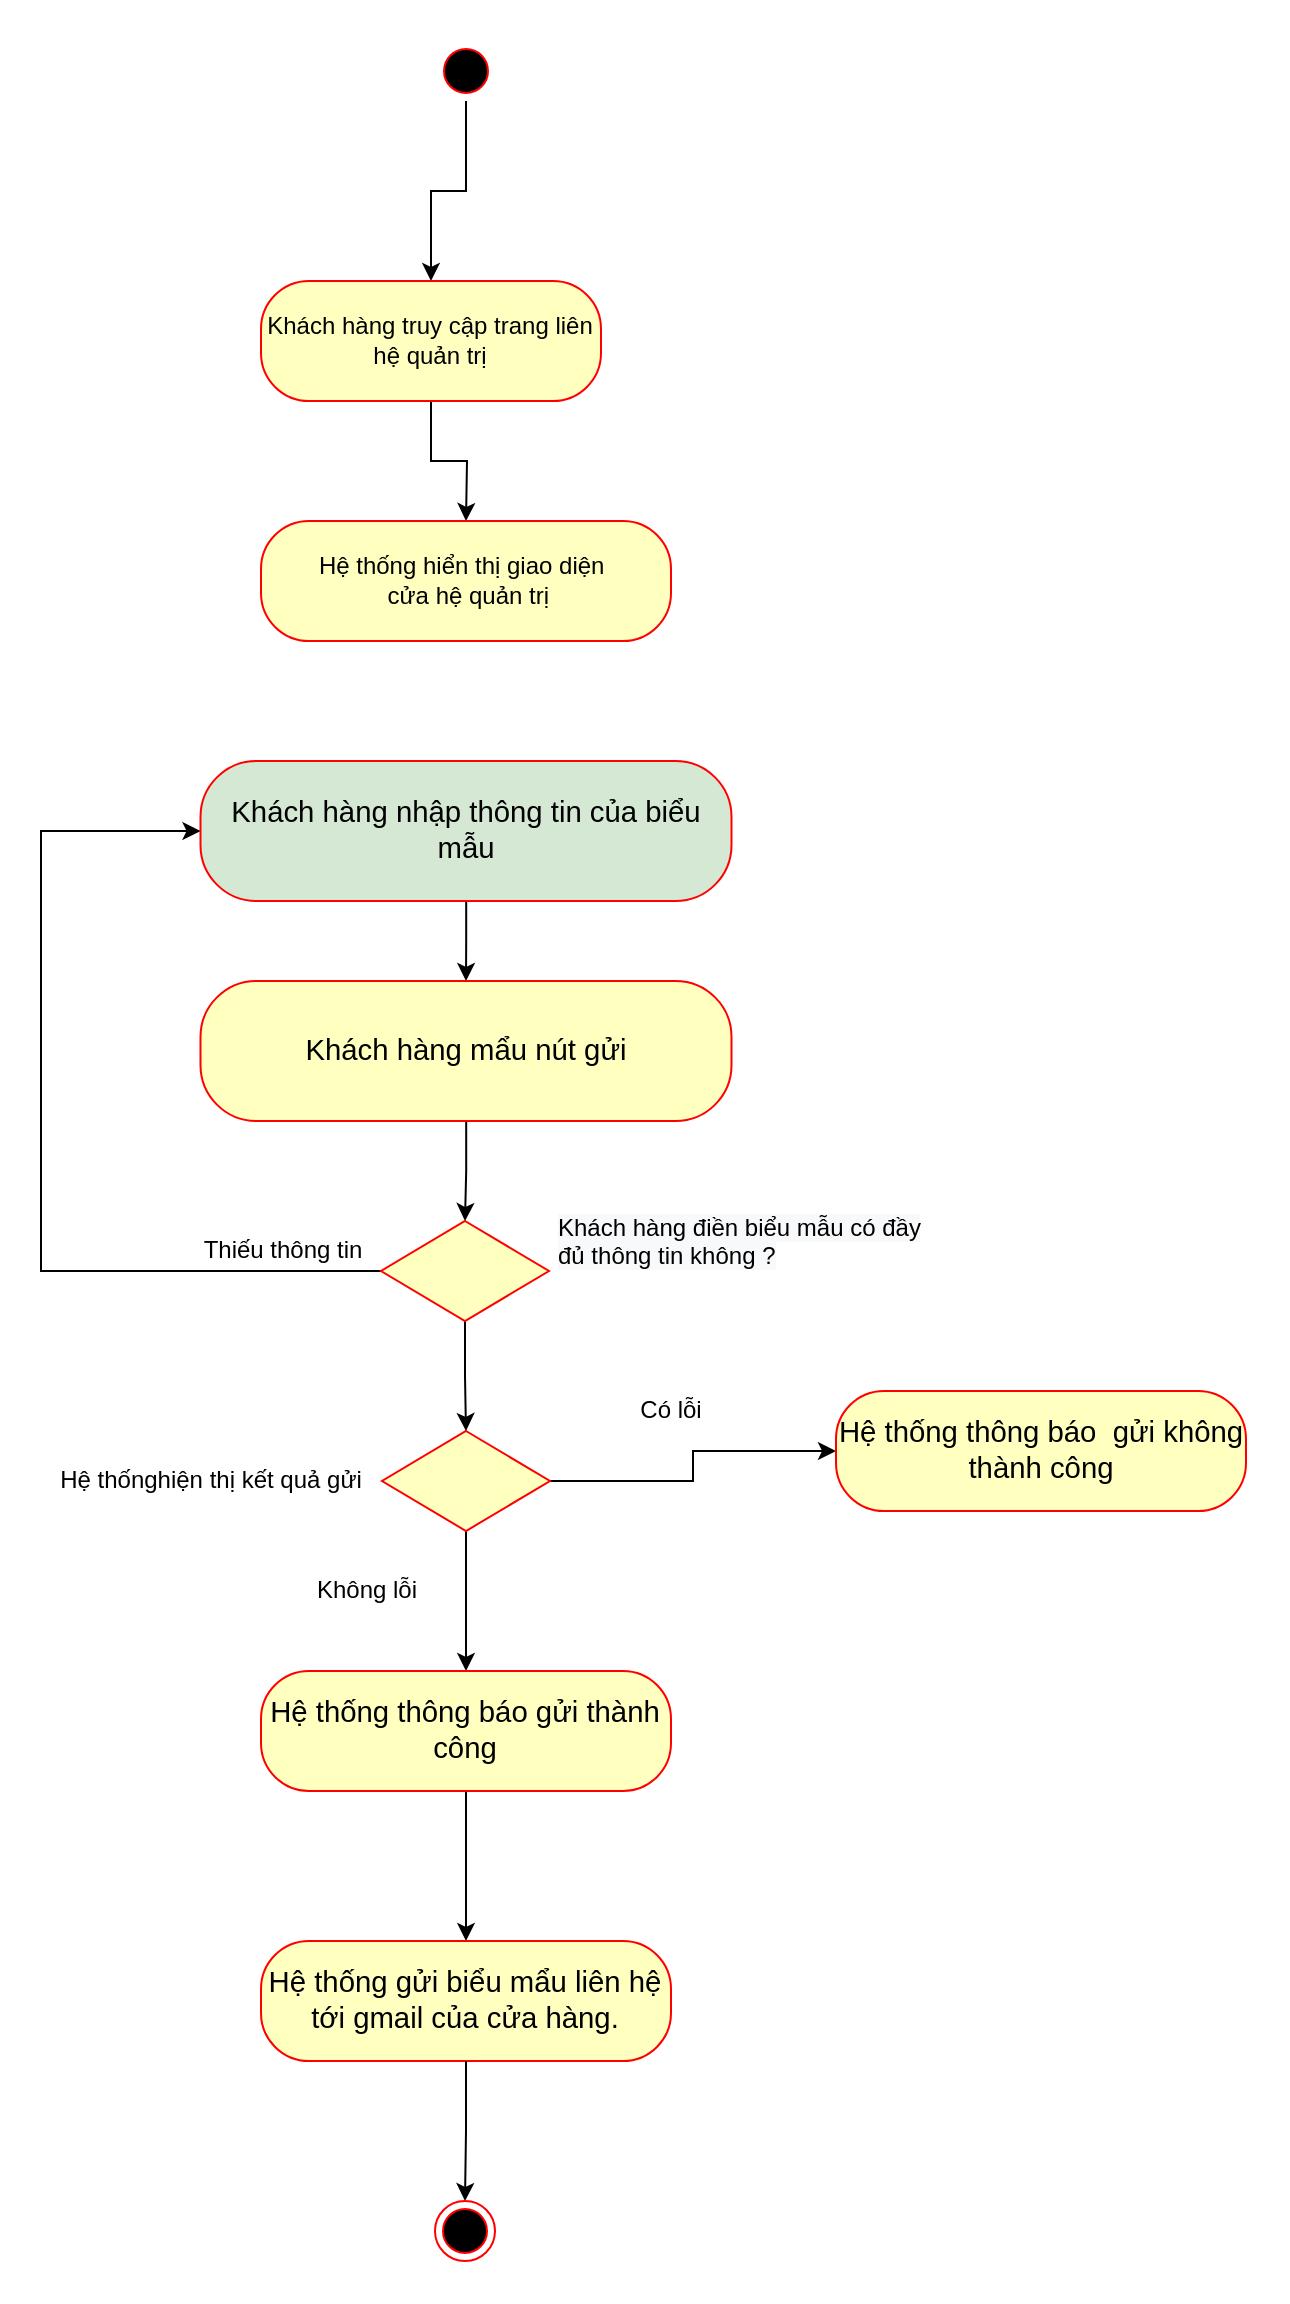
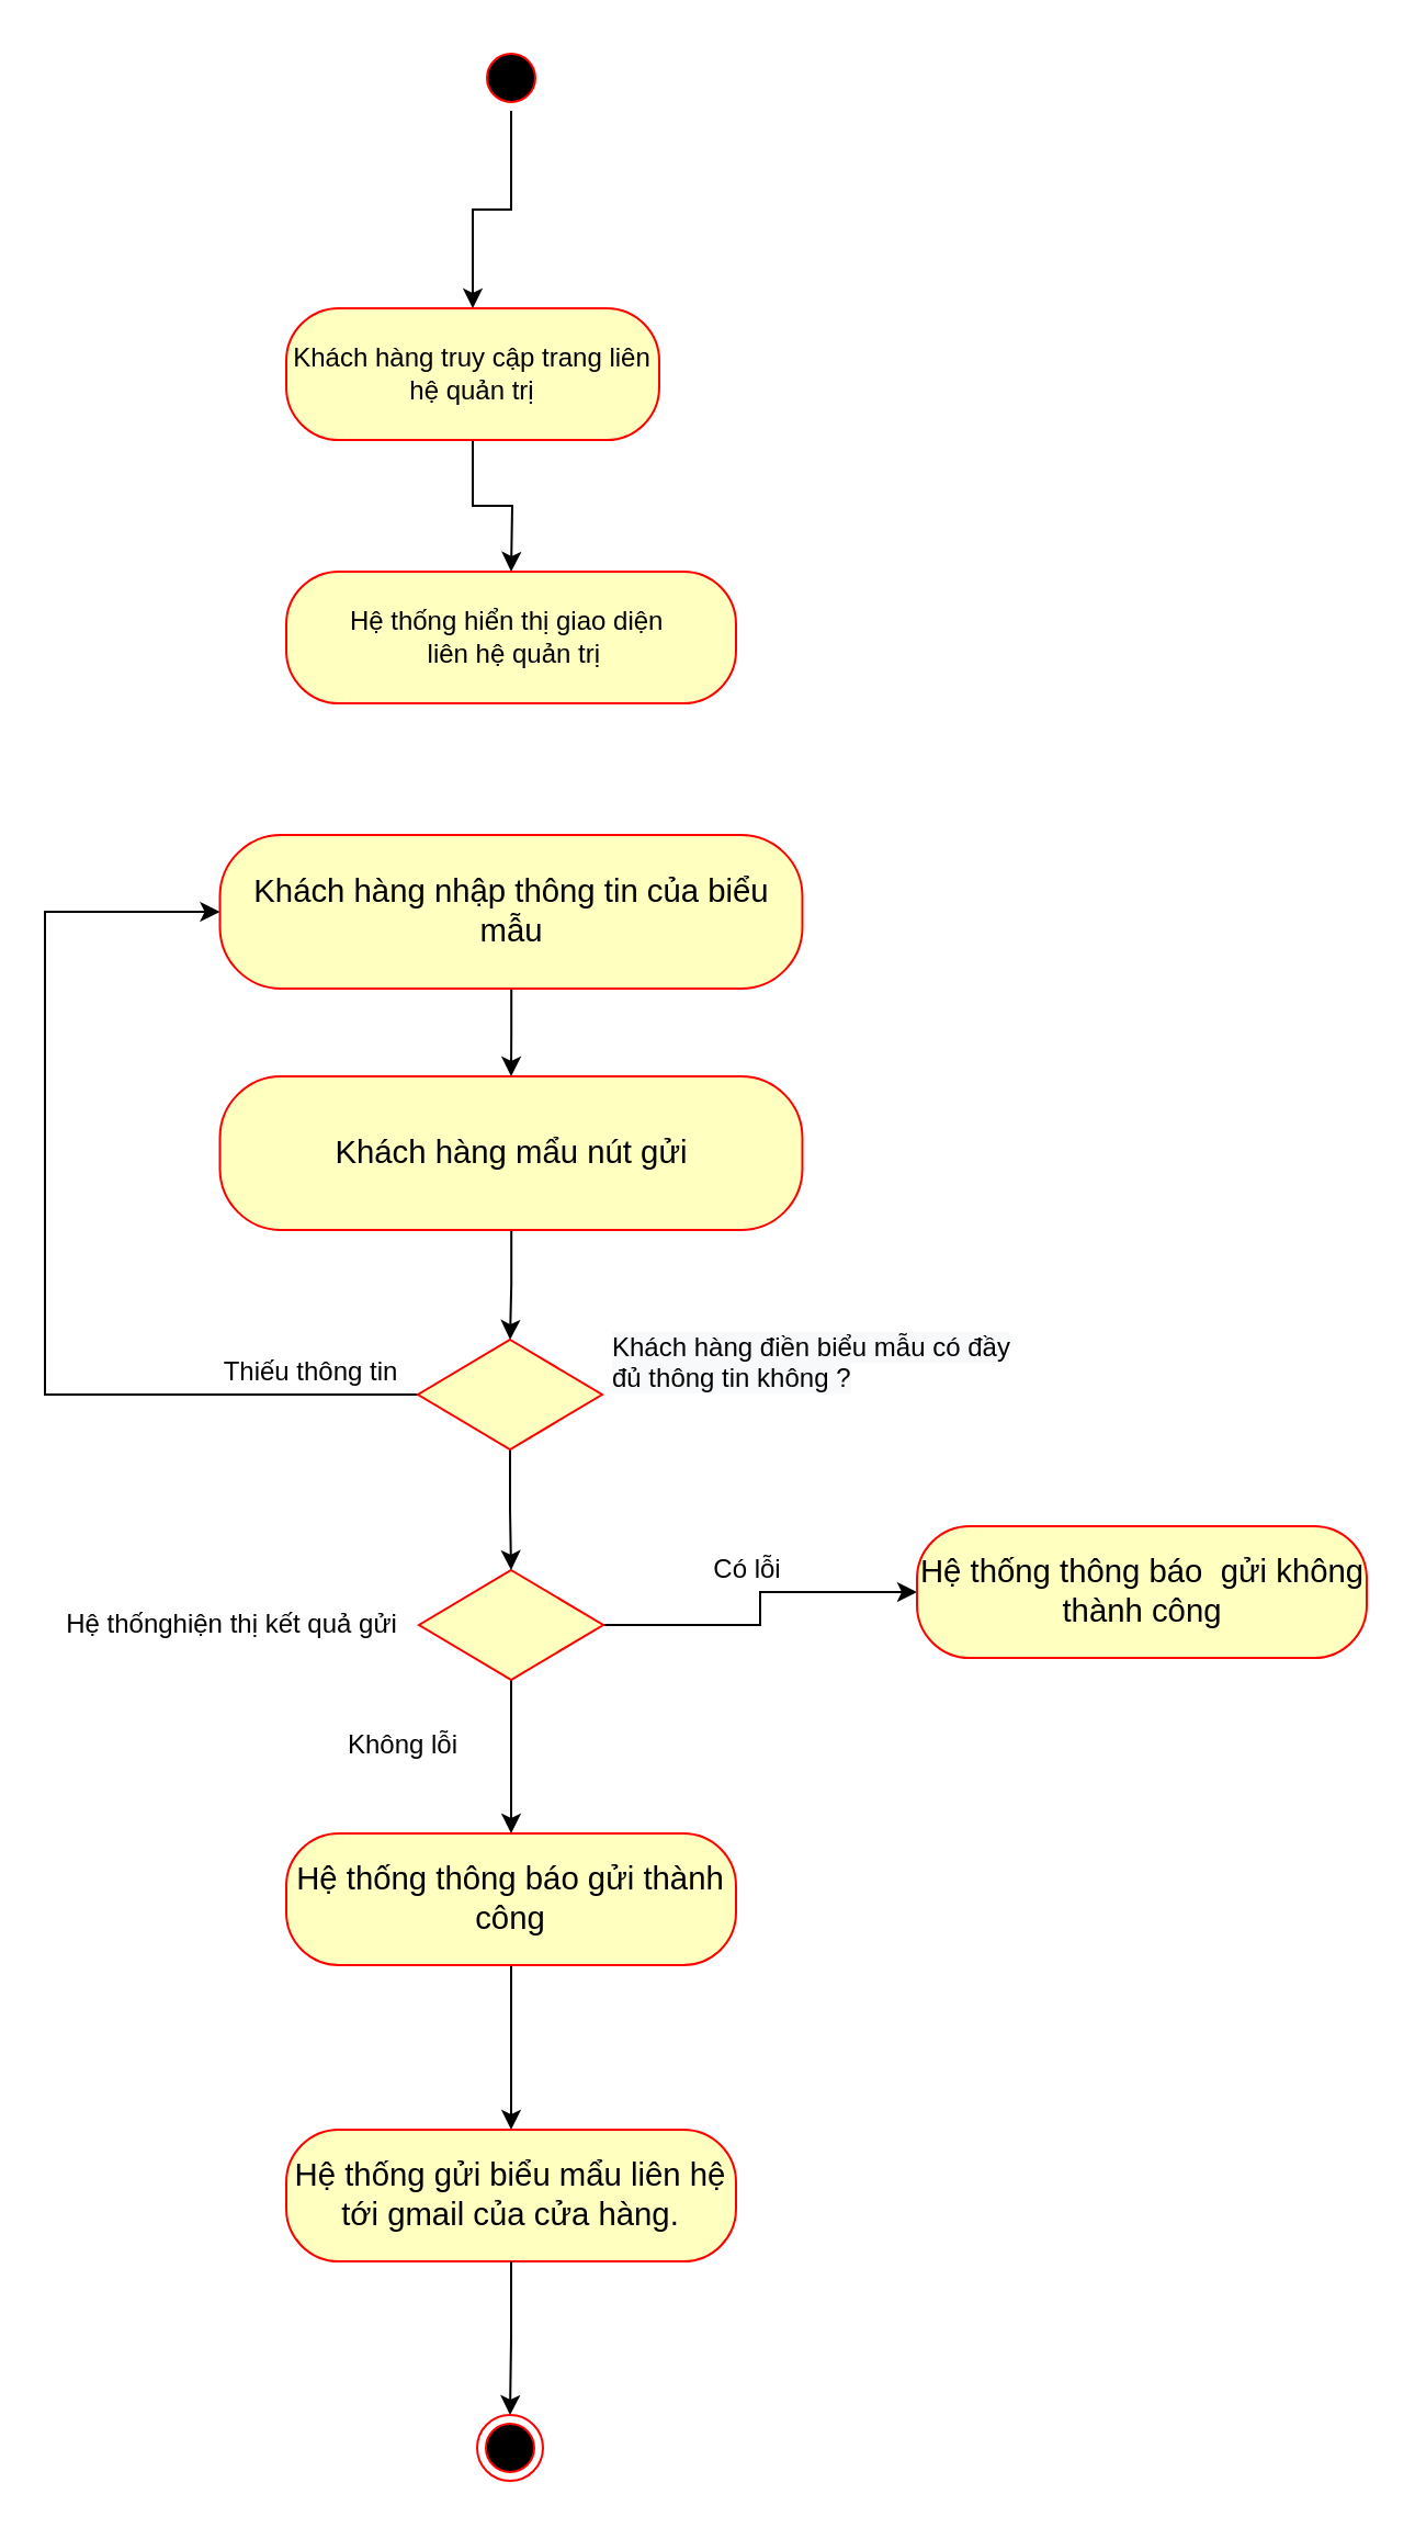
  <mxCell id="0" />
  <mxCell id="1" parent="0" />
  <mxCell id="2" style="edgeStyle=orthogonalEdgeStyle;rounded=0;orthogonalLoop=1;jettySize=auto;html=1;" parent="1" source="3" target="5" edge="1"><mxGeometry relative="1" as="geometry" /></mxCell>
  <mxCell id="3" value="" style="ellipse;html=1;shape=startState;fillColor=#000000;strokeColor=#ff0000;fontFamily=Helvetica;" parent="1" vertex="1"><mxGeometry x="217.5" y="20" width="30" height="30" as="geometry" /></mxCell>
  <mxCell id="4" style="edgeStyle=orthogonalEdgeStyle;rounded=0;orthogonalLoop=1;jettySize=auto;html=1;entryX=0.5;entryY=0;entryDx=0;entryDy=0;" parent="1" source="5" edge="1"><mxGeometry relative="1" as="geometry"><mxPoint x="232.5" y="260" as="targetPoint" /></mxGeometry></mxCell>
  <mxCell id="5" value="Khách hàng truy cập trang liên hệ quản trị" style="rounded=1;whiteSpace=wrap;html=1;arcSize=40;fontColor=#000000;fillColor=#ffffc0;strokeColor=#ff0000;fontFamily=Helvetica;" parent="1" vertex="1"><mxGeometry x="130" y="140" width="170" height="60" as="geometry" /></mxCell>
- <mxCell id="6" value="Hệ thống hiển thị giao diện&amp;nbsp;&lt;br&gt;&amp;nbsp;cửa hệ quản trị" style="rounded=1;whiteSpace=wrap;html=1;arcSize=40;fontColor=#000000;fillColor=#ffffc0;strokeColor=#ff0000;fontFamily=Helvetica;" parent="1" vertex="1"><mxGeometry x="130" y="260" width="205" height="60" as="geometry" /></mxCell>
+ <mxCell id="6" value="Hệ thống hiển thị giao diện&amp;nbsp;&lt;br&gt;&amp;nbsp;liên hệ quản trị" style="rounded=1;whiteSpace=wrap;html=1;arcSize=40;fontColor=#000000;fillColor=#ffffc0;strokeColor=#ff0000;fontFamily=Helvetica;" parent="1" vertex="1"><mxGeometry x="130" y="260" width="205" height="60" as="geometry" /></mxCell>
  <mxCell id="7" style="edgeStyle=orthogonalEdgeStyle;rounded=0;orthogonalLoop=1;jettySize=auto;html=1;entryX=0.5;entryY=0;entryDx=0;entryDy=0;" parent="1" source="9" target="12" edge="1"><mxGeometry relative="1" as="geometry" /></mxCell>
  <mxCell id="8" style="edgeStyle=orthogonalEdgeStyle;rounded=0;orthogonalLoop=1;jettySize=auto;html=1;" parent="1" source="9" target="10" edge="1"><mxGeometry relative="1" as="geometry" /></mxCell>
  <mxCell id="9" value="" style="rhombus;whiteSpace=wrap;html=1;fillColor=#ffffc0;strokeColor=#ff0000;fontFamily=Helvetica;" parent="1" vertex="1"><mxGeometry x="190.5" y="715" width="84" height="50" as="geometry" /></mxCell>
  <mxCell id="10" value="&lt;font face=&quot;calibri, sans-serif&quot;&gt;&lt;span style=&quot;font-size: 14.667px&quot;&gt;Hệ thống thông báo&amp;nbsp; gửi không thành công&lt;br&gt;&lt;/span&gt;&lt;/font&gt;" style="rounded=1;whiteSpace=wrap;html=1;arcSize=40;fontColor=#000000;fillColor=#ffffc0;strokeColor=#ff0000;fontFamily=Helvetica;" parent="1" vertex="1"><mxGeometry x="417.5" y="695" width="205" height="60" as="geometry" /></mxCell>
  <mxCell id="11" style="edgeStyle=orthogonalEdgeStyle;rounded=0;orthogonalLoop=1;jettySize=auto;html=1;" parent="1" source="12" target="25" edge="1"><mxGeometry relative="1" as="geometry" /></mxCell>
  <mxCell id="12" value="&lt;font face=&quot;calibri, sans-serif&quot;&gt;&lt;span style=&quot;font-size: 14.667px&quot;&gt;Hệ thống thông báo gửi thành công&lt;br&gt;&lt;/span&gt;&lt;/font&gt;" style="rounded=1;whiteSpace=wrap;html=1;arcSize=40;fontColor=#000000;fillColor=#ffffc0;strokeColor=#ff0000;fontFamily=Helvetica;" parent="1" vertex="1"><mxGeometry x="130" y="835" width="205" height="60" as="geometry" /></mxCell>
  <mxCell id="13" value="Hệ thốnghiện thị kết quả gửi" style="text;html=1;align=center;verticalAlign=middle;resizable=0;points=[];autosize=1;strokeColor=none;fillColor=none;" parent="1" vertex="1"><mxGeometry x="20" y="725" width="170" height="30" as="geometry" /></mxCell>
- <mxCell id="14" value="Có lỗi" style="text;html=1;align=center;verticalAlign=middle;resizable=0;points=[];autosize=1;strokeColor=none;fillColor=none;" parent="1" vertex="1"><mxGeometry x="309.5" y="690" width="50" height="30" as="geometry" /></mxCell>
+ <mxCell id="14" value="Có lỗi" style="text;html=1;align=center;verticalAlign=middle;resizable=0;points=[];autosize=1;strokeColor=none;fillColor=none;" parent="1" vertex="1"><mxGeometry x="314.5" y="700" width="50" height="30" as="geometry" /></mxCell>
  <mxCell id="15" value="Không lỗi" style="text;html=1;align=center;verticalAlign=middle;resizable=0;points=[];autosize=1;strokeColor=none;fillColor=none;" parent="1" vertex="1"><mxGeometry x="147.5" y="780" width="70" height="30" as="geometry" /></mxCell>
  <mxCell id="16" style="edgeStyle=orthogonalEdgeStyle;rounded=0;orthogonalLoop=1;jettySize=auto;html=1;entryX=0.5;entryY=0;entryDx=0;entryDy=0;" parent="1" source="17" target="19" edge="1"><mxGeometry relative="1" as="geometry" /></mxCell>
- <mxCell id="17" value="&lt;span id=&quot;docs-internal-guid-6ba51107-7fff-6d62-eb34-f2f79f87cc2d&quot;&gt;&lt;p style=&quot;line-height:1.2;margin-top:0pt;margin-bottom:0pt;&quot; dir=&quot;ltr&quot;&gt;&lt;span style=&quot;font-size: 11pt; font-family: Calibri, sans-serif; background-color: transparent; font-variant-numeric: normal; font-variant-east-asian: normal; vertical-align: baseline;&quot;&gt;Khách hàng nhập thông tin của biểu mẫu&lt;/span&gt;&lt;/p&gt;&lt;/span&gt;" style="rounded=1;whiteSpace=wrap;html=1;arcSize=40;fontColor=#000000;fillColor=#d5e8d4;strokeColor=#ff0000;" parent="1" vertex="1"><mxGeometry x="99.75" y="380" width="265.5" height="70" as="geometry" /></mxCell>
+ <mxCell id="17" value="&lt;span id=&quot;docs-internal-guid-6ba51107-7fff-6d62-eb34-f2f79f87cc2d&quot;&gt;&lt;p style=&quot;line-height:1.2;margin-top:0pt;margin-bottom:0pt;&quot; dir=&quot;ltr&quot;&gt;&lt;span style=&quot;font-size: 11pt; font-family: Calibri, sans-serif; background-color: transparent; font-variant-numeric: normal; font-variant-east-asian: normal; vertical-align: baseline;&quot;&gt;Khách hàng nhập thông tin của biểu mẫu&lt;/span&gt;&lt;/p&gt;&lt;/span&gt;" style="rounded=1;whiteSpace=wrap;html=1;arcSize=40;fontColor=#000000;fillColor=#ffffc0;strokeColor=#ff0000;" parent="1" vertex="1"><mxGeometry x="99.75" y="380" width="265.5" height="70" as="geometry" /></mxCell>
  <mxCell id="18" style="edgeStyle=orthogonalEdgeStyle;rounded=0;orthogonalLoop=1;jettySize=auto;html=1;entryX=0.5;entryY=0;entryDx=0;entryDy=0;" parent="1" source="19" target="22" edge="1"><mxGeometry relative="1" as="geometry" /></mxCell>
  <mxCell id="19" value="&lt;span id=&quot;docs-internal-guid-6ba51107-7fff-6d62-eb34-f2f79f87cc2d&quot;&gt;&lt;p style=&quot;line-height:1.2;margin-top:0pt;margin-bottom:0pt;&quot; dir=&quot;ltr&quot;&gt;&lt;span id=&quot;docs-internal-guid-4260474c-7fff-daea-726d-ce7d146c84e8&quot;&gt;&lt;span style=&quot;font-size: 11pt; font-family: Calibri, sans-serif; background-color: transparent; font-variant-numeric: normal; font-variant-east-asian: normal; vertical-align: baseline;&quot;&gt;Khách hàng mẩu nút gửi&lt;/span&gt;&lt;/span&gt;&lt;br&gt;&lt;/p&gt;&lt;/span&gt;" style="rounded=1;whiteSpace=wrap;html=1;arcSize=40;fontColor=#000000;fillColor=#ffffc0;strokeColor=#ff0000;" parent="1" vertex="1"><mxGeometry x="99.75" y="490" width="265.5" height="70" as="geometry" /></mxCell>
  <mxCell id="20" style="edgeStyle=orthogonalEdgeStyle;rounded=0;orthogonalLoop=1;jettySize=auto;html=1;exitX=0.5;exitY=1;exitDx=0;exitDy=0;entryX=0.5;entryY=0;entryDx=0;entryDy=0;" parent="1" source="22" target="9" edge="1"><mxGeometry relative="1" as="geometry" /></mxCell>
  <mxCell id="21" style="edgeStyle=orthogonalEdgeStyle;rounded=0;orthogonalLoop=1;jettySize=auto;html=1;entryX=0;entryY=0.5;entryDx=0;entryDy=0;" parent="1" source="22" target="17" edge="1"><mxGeometry relative="1" as="geometry"><mxPoint x="-20" y="435" as="targetPoint" /><Array as="points"><mxPoint x="20" y="635" /><mxPoint x="20" y="415" /></Array></mxGeometry></mxCell>
  <mxCell id="22" value="" style="rhombus;whiteSpace=wrap;html=1;fillColor=#ffffc0;strokeColor=#ff0000;fontFamily=Helvetica;" parent="1" vertex="1"><mxGeometry x="190" y="610" width="84" height="50" as="geometry" /></mxCell>
  <mxCell id="23" value="&lt;span style=&quot;color: rgb(0, 0, 0); font-family: Helvetica; font-size: 12px; font-style: normal; font-variant-ligatures: normal; font-variant-caps: normal; font-weight: 400; letter-spacing: normal; orphans: 2; text-align: center; text-indent: 0px; text-transform: none; widows: 2; word-spacing: 0px; -webkit-text-stroke-width: 0px; background-color: rgb(248, 249, 250); text-decoration-thickness: initial; text-decoration-style: initial; text-decoration-color: initial; float: none; display: inline !important;&quot;&gt;Khách hàng điền biểu mẫu có đầy đủ thông tin không ?&lt;br&gt;&lt;/span&gt;" style="text;whiteSpace=wrap;html=1;" parent="1" vertex="1"><mxGeometry x="277" y="600" width="200" height="50" as="geometry" /></mxCell>
  <mxCell id="24" value="Thiếu thông tin" style="text;html=1;align=center;verticalAlign=middle;resizable=0;points=[];autosize=1;strokeColor=none;fillColor=none;" parent="1" vertex="1"><mxGeometry x="90.5" y="610" width="100" height="30" as="geometry" /></mxCell>
  <mxCell id="25" value="&lt;span id=&quot;docs-internal-guid-e414d633-7fff-2788-c159-fafd4c387476&quot;&gt;&lt;span style=&quot;font-size: 11pt ; font-family: &amp;#34;calibri&amp;#34; , sans-serif ; background-color: transparent ; vertical-align: baseline&quot;&gt;Hệ thống gửi biểu mẩu liên hệ tới gmail của cửa hàng.&lt;/span&gt;&lt;/span&gt;&lt;font face=&quot;calibri, sans-serif&quot;&gt;&lt;span style=&quot;font-size: 14.667px&quot;&gt;&lt;br&gt;&lt;/span&gt;&lt;/font&gt;" style="rounded=1;whiteSpace=wrap;html=1;arcSize=40;fontColor=#000000;fillColor=#ffffc0;strokeColor=#ff0000;fontFamily=Helvetica;" parent="1" vertex="1"><mxGeometry x="130" y="970" width="205" height="60" as="geometry" /></mxCell>
  <mxCell id="26" style="edgeStyle=orthogonalEdgeStyle;rounded=0;orthogonalLoop=1;jettySize=auto;html=1;" parent="1" source="25" target="27" edge="1"><mxGeometry relative="1" as="geometry"><mxPoint x="242.5" y="905" as="sourcePoint" /><mxPoint x="232.5" y="1090" as="targetPoint" /></mxGeometry></mxCell>
  <mxCell id="27" value="" style="ellipse;html=1;shape=endState;fillColor=#000000;strokeColor=#ff0000;" parent="1" vertex="1"><mxGeometry x="217" y="1100" width="30" height="30" as="geometry" /></mxCell>
